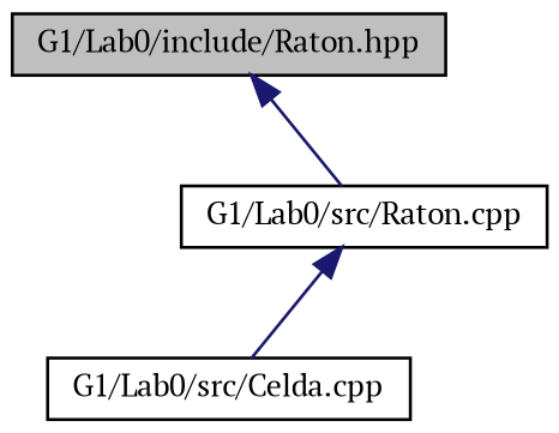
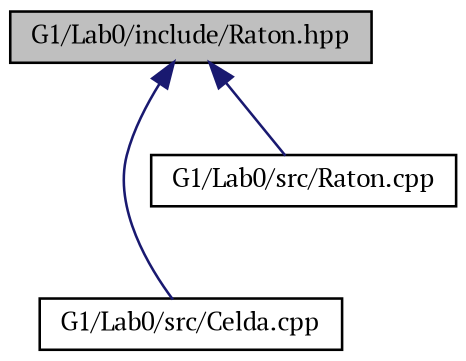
  digraph {
    fontname="PT Serif"
    node [color=black fillcolor=white fontname="PT Serif" fontsize=10 shape=record style=filled]
    edge [color=midnightblue dir=back fontname="PT Serif" fontsize=10 labelfontname=Helvetica labelfontsize=10 style=solid]
    n1 [fillcolor=grey75 fontcolor=black height=0.2 label="G1/Lab0/include/Raton.hpp" width=0.4]
    n2 [height=0.2 label="G1/Lab0/src/Celda.cpp" width=0.4]
    n3 [height=0.2 label="G1/Lab0/src/Raton.cpp" width=0.4]
-   n3 -> n2
+   n1 -> n2
    n1 -> n3
  }
